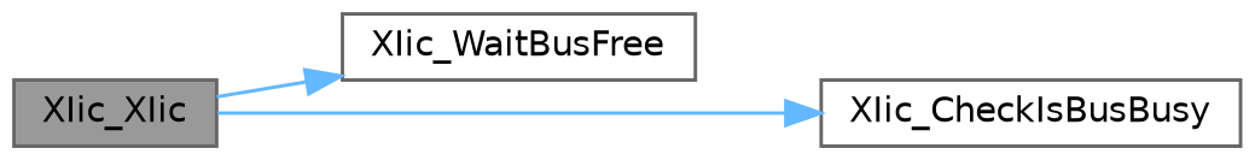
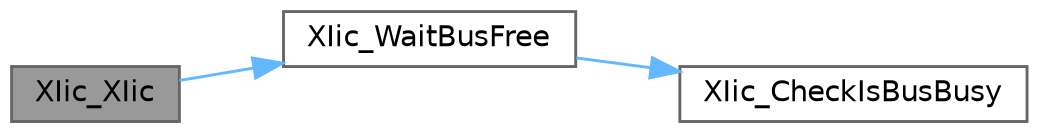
  digraph {
    rankdir=LR
    node [color=grey40 fillcolor=white fontname=Helvetica fontsize=10 shape=box style=filled]
    edge [color=steelblue1 fontname=Helvetica fontsize=10 labelfontname=Helvetica labelfontsize=10 style=solid]
    n1 [color=gray40 fillcolor=grey60 fontcolor=black height=0.2 label=XIic_XIic width=0.4]
    n2 [height=0.2 label=XIic_WaitBusFree width=0.4]
    n3 [height=0.2 label=XIic_CheckIsBusBusy width=0.4]
    n1 -> n2
-   n1 -> n3
+   n2 -> n3
  }
